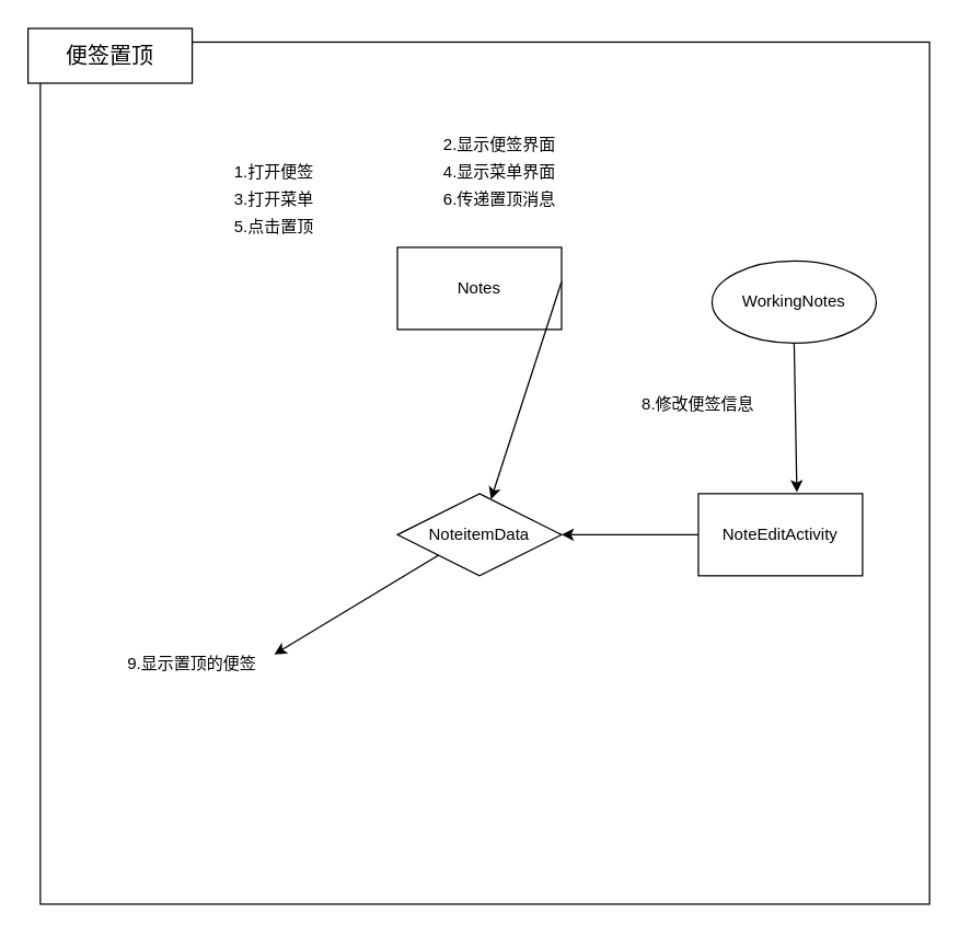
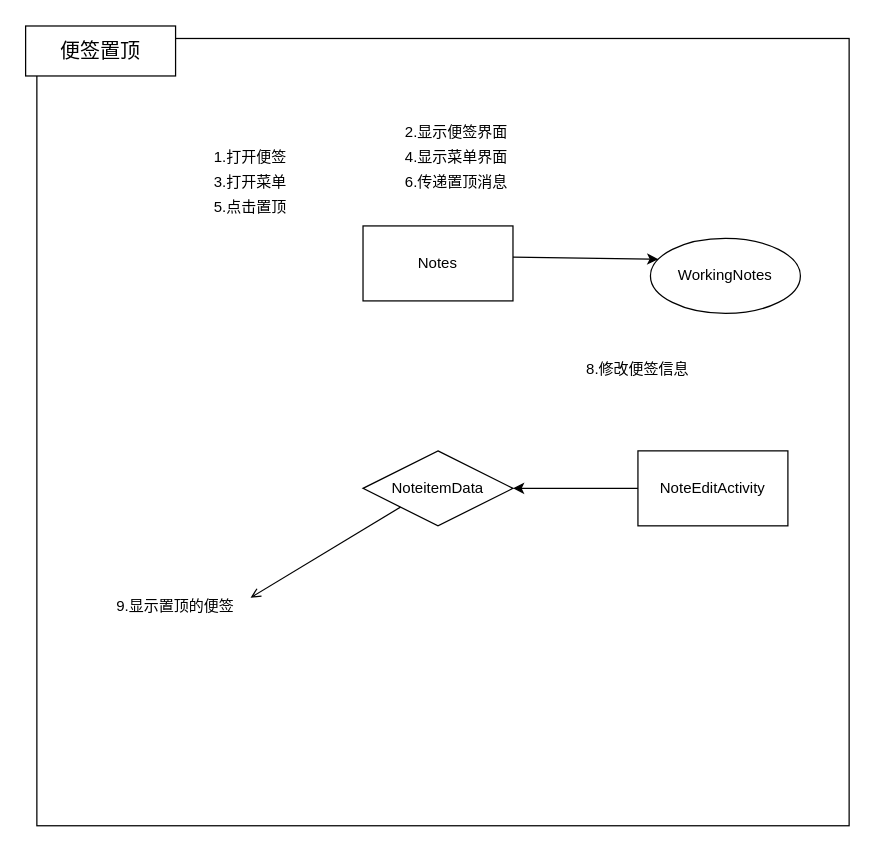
  <mxCell id="0" />
  <mxCell id="1" parent="0" />
  <mxCell id="2" value="" style="rounded=0;whiteSpace=wrap;html=1;" vertex="1" parent="1"><mxGeometry x="29" y="30" width="650" height="630" as="geometry" /></mxCell>
  <mxCell id="3" value="&lt;font style=&quot;font-size: 16px;&quot;&gt;便签置顶&lt;/font&gt;" style="rounded=0;whiteSpace=wrap;html=1;" vertex="1" parent="1"><mxGeometry x="20" y="20" width="120" height="40" as="geometry" /></mxCell>
  <mxCell id="4" value="1.打开便签" style="text;html=1;strokeColor=none;fillColor=none;align=center;verticalAlign=middle;whiteSpace=wrap;rounded=0;" vertex="1" parent="1"><mxGeometry x="170" y="110" width="60" height="30" as="geometry" /></mxCell>
  <mxCell id="5" value="3.打开菜单" style="text;html=1;strokeColor=none;fillColor=none;align=center;verticalAlign=middle;whiteSpace=wrap;rounded=0;" vertex="1" parent="1"><mxGeometry x="170" y="130" width="60" height="30" as="geometry" /></mxCell>
  <mxCell id="6" value="5.点击置顶" style="text;html=1;strokeColor=none;fillColor=none;align=center;verticalAlign=middle;whiteSpace=wrap;rounded=0;" vertex="1" parent="1"><mxGeometry x="170" y="150" width="60" height="30" as="geometry" /></mxCell>
  <mxCell id="7" value="2.显示便签界面" style="text;html=1;strokeColor=none;fillColor=none;align=center;verticalAlign=middle;whiteSpace=wrap;rounded=0;" vertex="1" parent="1"><mxGeometry x="320" y="90" width="90" height="30" as="geometry" /></mxCell>
  <mxCell id="8" value="4.显示菜单界面" style="text;html=1;strokeColor=none;fillColor=none;align=center;verticalAlign=middle;whiteSpace=wrap;rounded=0;" vertex="1" parent="1"><mxGeometry x="320" y="110" width="90" height="30" as="geometry" /></mxCell>
  <mxCell id="9" value="6.传递置顶消息" style="text;html=1;strokeColor=none;fillColor=none;align=center;verticalAlign=middle;whiteSpace=wrap;rounded=0;" vertex="1" parent="1"><mxGeometry x="320" y="130" width="90" height="30" as="geometry" /></mxCell>
  <mxCell id="10" value="8.修改便签信息" style="text;html=1;strokeColor=none;fillColor=none;align=center;verticalAlign=middle;whiteSpace=wrap;rounded=0;" vertex="1" parent="1"><mxGeometry x="460" y="280" width="100" height="30" as="geometry" /></mxCell>
  <mxCell id="11" value="9.显示置顶的便签" style="text;html=1;strokeColor=none;fillColor=none;align=center;verticalAlign=middle;whiteSpace=wrap;rounded=0;" vertex="1" parent="1"><mxGeometry x="80" y="470" width="120" height="30" as="geometry" /></mxCell>
  <mxCell id="12" value="Notes" style="rounded=0;whiteSpace=wrap;html=1;" vertex="1" parent="1"><mxGeometry x="290" y="180" width="120" height="60" as="geometry" /></mxCell>
  <mxCell id="13" value="WorkingNotes" style="ellipse;whiteSpace=wrap;html=1;" vertex="1" parent="1"><mxGeometry x="520" y="190" width="120" height="60" as="geometry" /></mxCell>
  <mxCell id="14" value="NoteEditActivity" style="rounded=0;whiteSpace=wrap;html=1;" vertex="1" parent="1"><mxGeometry x="510" y="360" width="120" height="60" as="geometry" /></mxCell>
  <mxCell id="15" value="NoteitemData" style="rhombus;whiteSpace=wrap;html=1;" vertex="1" parent="1"><mxGeometry x="290" y="360" width="120" height="60" as="geometry" /></mxCell>
- <mxCell id="16" value="" style="endArrow=classic;html=1;rounded=0;exitX=1;exitY=0.417;exitDx=0;exitDy=0;exitPerimeter=0;" edge="1" parent="1" source="12" target="15"><mxGeometry width="50" height="50" relative="1" as="geometry"><mxPoint x="330" y="340" as="sourcePoint" /><mxPoint x="380" y="290" as="targetPoint" /></mxGeometry></mxCell>
- <mxCell id="17" value="" style="endArrow=classic;html=1;rounded=0;exitX=0.5;exitY=1;exitDx=0;exitDy=0;entryX=0.6;entryY=-0.017;entryDx=0;entryDy=0;entryPerimeter=0;" edge="1" parent="1" source="13" target="14"><mxGeometry width="50" height="50" relative="1" as="geometry"><mxPoint x="330" y="340" as="sourcePoint" /><mxPoint x="380" y="290" as="targetPoint" /></mxGeometry></mxCell>
+ <mxCell id="16" value="" style="endArrow=classic;html=1;rounded=0;exitX=1;exitY=0.417;exitDx=0;exitDy=0;entryX=0;entryY=0.25;entryDx=0;entryDy=0;exitPerimeter=0;" edge="1" parent="1" source="12" target="13"><mxGeometry width="50" height="50" relative="1" as="geometry"><mxPoint x="330" y="340" as="sourcePoint" /><mxPoint x="380" y="290" as="targetPoint" /></mxGeometry></mxCell>
  <mxCell id="18" value="" style="endArrow=classic;html=1;rounded=0;exitX=0;exitY=0.5;exitDx=0;exitDy=0;entryX=1;entryY=0.5;entryDx=0;entryDy=0;" edge="1" parent="1" source="14" target="15"><mxGeometry width="50" height="50" relative="1" as="geometry"><mxPoint x="330" y="340" as="sourcePoint" /><mxPoint x="380" y="290" as="targetPoint" /></mxGeometry></mxCell>
- <mxCell id="19" value="" style="endArrow=classic;html=1;rounded=0;exitX=0;exitY=1;exitDx=0;exitDy=0;entryX=1;entryY=0.25;entryDx=0;entryDy=0;" edge="1" parent="1" source="15" target="11"><mxGeometry width="50" height="50" relative="1" as="geometry"><mxPoint x="330" y="340" as="sourcePoint" /><mxPoint x="380" y="290" as="targetPoint" /></mxGeometry></mxCell>
+ <mxCell id="19" value="" style="endArrow=open;html=1;rounded=0;exitX=0;exitY=1;exitDx=0;exitDy=0;entryX=1;entryY=0.25;entryDx=0;entryDy=0;" edge="1" parent="1" source="15" target="11"><mxGeometry width="50" height="50" relative="1" as="geometry"><mxPoint x="330" y="340" as="sourcePoint" /><mxPoint x="380" y="290" as="targetPoint" /></mxGeometry></mxCell>
